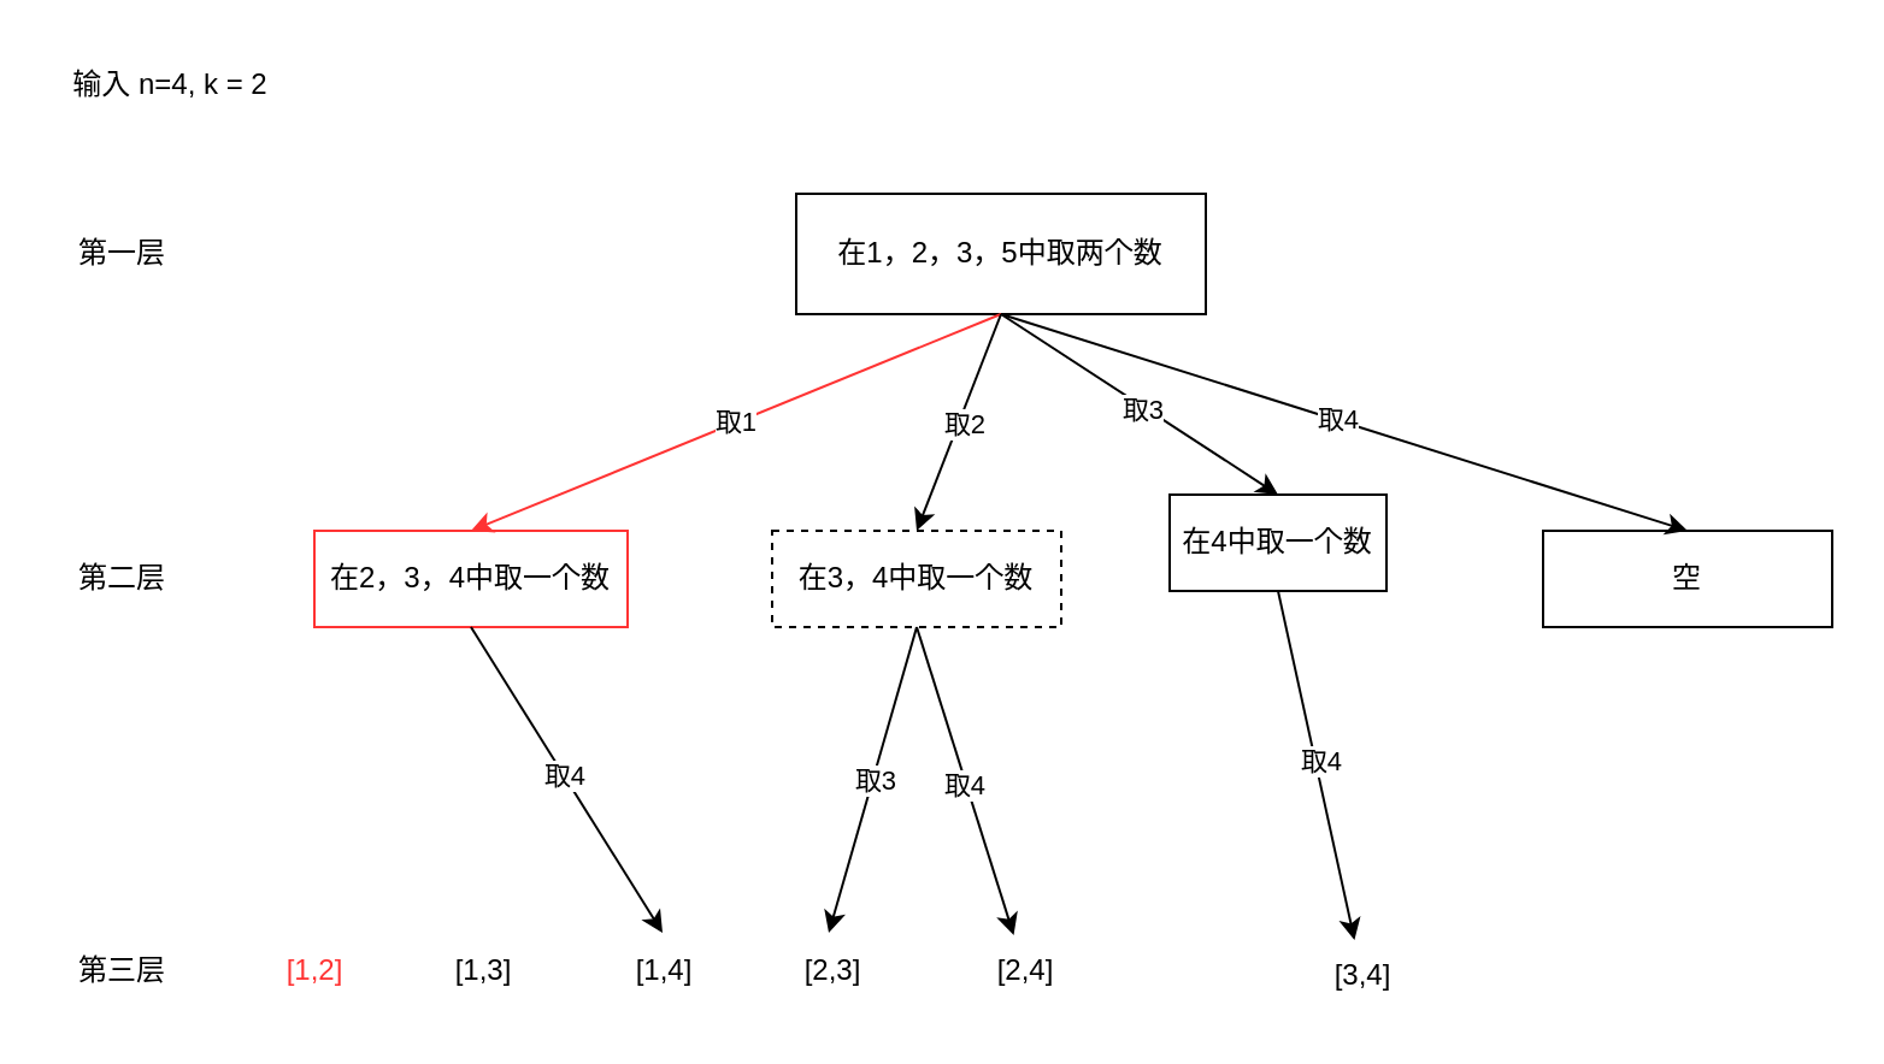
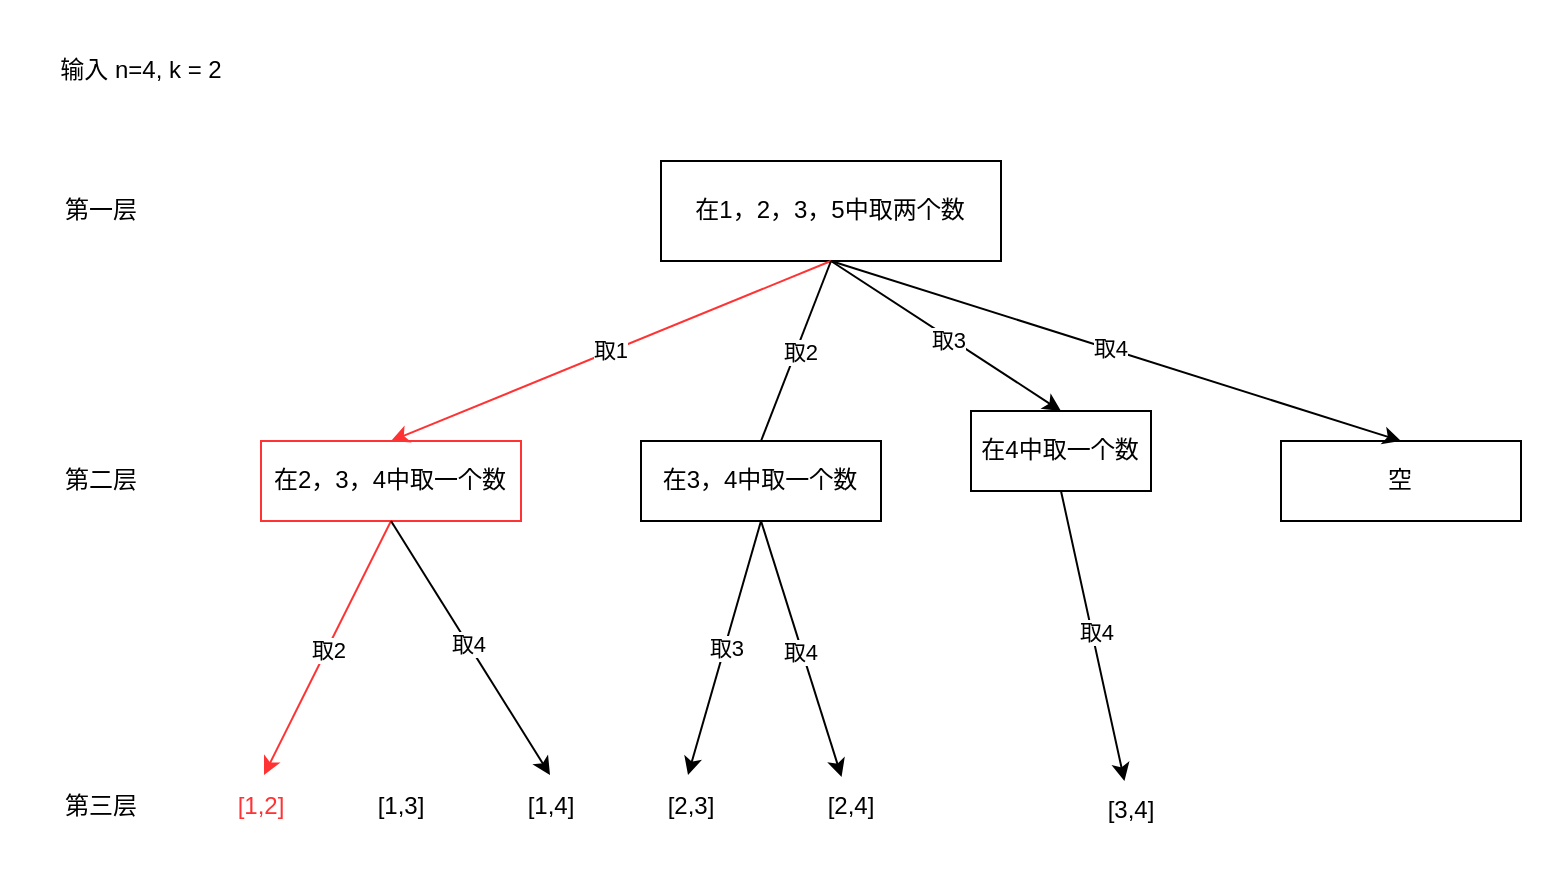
  <mxCell id="0" />
  <mxCell id="1" parent="0" />
  <mxCell id="2" value="输入 n=4, k = 2" style="text;html=1;align=center;verticalAlign=middle;resizable=0;points=[];autosize=1;strokeColor=none;fillColor=none;" vertex="1" parent="1"><mxGeometry x="20" y="20" width="100" height="30" as="geometry" /></mxCell>
  <mxCell id="3" value="在1，2，3，5中取两个数" style="rounded=0;whiteSpace=wrap;html=1;" vertex="1" parent="1"><mxGeometry x="330" y="80" width="170" height="50" as="geometry" /></mxCell>
  <mxCell id="4" value="第一层" style="text;html=1;align=center;verticalAlign=middle;resizable=0;points=[];autosize=1;strokeColor=none;fillColor=none;" vertex="1" parent="1"><mxGeometry x="20" y="90" width="60" height="30" as="geometry" /></mxCell>
  <mxCell id="5" value="在2，3，4中取一个数" style="rounded=0;whiteSpace=wrap;html=1;strokeColor=#FF3333;" vertex="1" parent="1"><mxGeometry x="130" y="220" width="130" height="40" as="geometry" /></mxCell>
- <mxCell id="6" value="在3，4中取一个数" style="rounded=0;whiteSpace=wrap;html=1;dashed=1;" vertex="1" parent="1"><mxGeometry x="320" y="220" width="120" height="40" as="geometry" /></mxCell>
+ <mxCell id="6" value="在3，4中取一个数" style="rounded=0;whiteSpace=wrap;html=1;" vertex="1" parent="1"><mxGeometry x="320" y="220" width="120" height="40" as="geometry" /></mxCell>
  <mxCell id="7" value="在4中取一个数" style="rounded=0;whiteSpace=wrap;html=1;" vertex="1" parent="1"><mxGeometry x="485" y="205" width="90" height="40" as="geometry" /></mxCell>
  <mxCell id="8" value="空" style="rounded=0;whiteSpace=wrap;html=1;" vertex="1" parent="1"><mxGeometry x="640" y="220" width="120" height="40" as="geometry" /></mxCell>
  <mxCell id="9" value="" style="endArrow=classic;html=1;rounded=0;exitX=0.5;exitY=1;exitDx=0;exitDy=0;entryX=0.5;entryY=0;entryDx=0;entryDy=0;fillColor=#e51400;strokeColor=#FF3333;" edge="1" parent="1" source="3" target="5"><mxGeometry width="50" height="50" relative="1" as="geometry"><mxPoint x="290" y="200" as="sourcePoint" /><mxPoint x="200" y="200" as="targetPoint" /></mxGeometry></mxCell>
  <mxCell id="10" value="取1" style="edgeLabel;html=1;align=center;verticalAlign=middle;resizable=0;points=[];" vertex="1" connectable="0" parent="9"><mxGeometry x="0.001" y="-1" relative="1" as="geometry"><mxPoint as="offset" /></mxGeometry></mxCell>
- <mxCell id="11" value="" style="endArrow=classic;html=1;rounded=0;exitX=0.5;exitY=1;exitDx=0;exitDy=0;entryX=0.5;entryY=0;entryDx=0;entryDy=0;" edge="1" parent="1" source="3" target="6"><mxGeometry width="50" height="50" relative="1" as="geometry"><mxPoint x="425" y="140" as="sourcePoint" /><mxPoint x="212" y="224" as="targetPoint" /></mxGeometry></mxCell>
+ <mxCell id="11" value="" style="endArrow=none;html=1;rounded=0;exitX=0.5;exitY=1;exitDx=0;exitDy=0;entryX=0.5;entryY=0;entryDx=0;entryDy=0;" edge="1" parent="1" source="3" target="6"><mxGeometry width="50" height="50" relative="1" as="geometry"><mxPoint x="425" y="140" as="sourcePoint" /><mxPoint x="212" y="224" as="targetPoint" /></mxGeometry></mxCell>
  <mxCell id="12" value="取2" style="edgeLabel;html=1;align=center;verticalAlign=middle;resizable=0;points=[];" vertex="1" connectable="0" parent="11"><mxGeometry x="-0.015" y="2" relative="1" as="geometry"><mxPoint as="offset" /></mxGeometry></mxCell>
  <mxCell id="13" value="" style="endArrow=classic;html=1;rounded=0;exitX=0.5;exitY=1;exitDx=0;exitDy=0;entryX=0.5;entryY=0;entryDx=0;entryDy=0;" edge="1" parent="1" source="3" target="7"><mxGeometry width="50" height="50" relative="1" as="geometry"><mxPoint x="425" y="140" as="sourcePoint" /><mxPoint x="390" y="230" as="targetPoint" /></mxGeometry></mxCell>
  <mxCell id="14" value="取3" style="edgeLabel;html=1;align=center;verticalAlign=middle;resizable=0;points=[];" vertex="1" connectable="0" parent="13"><mxGeometry x="0.03" y="-1" relative="1" as="geometry"><mxPoint as="offset" /></mxGeometry></mxCell>
  <mxCell id="15" value="" style="endArrow=classic;html=1;rounded=0;exitX=0.5;exitY=1;exitDx=0;exitDy=0;entryX=0.5;entryY=0;entryDx=0;entryDy=0;" edge="1" parent="1" source="3" target="8"><mxGeometry width="50" height="50" relative="1" as="geometry"><mxPoint x="425" y="140" as="sourcePoint" /><mxPoint x="555" y="230" as="targetPoint" /></mxGeometry></mxCell>
  <mxCell id="16" value="取4" style="edgeLabel;html=1;align=center;verticalAlign=middle;resizable=0;points=[];" vertex="1" connectable="0" parent="15"><mxGeometry x="-0.021" relative="1" as="geometry"><mxPoint as="offset" /></mxGeometry></mxCell>
  <mxCell id="17" value="第二层" style="text;html=1;align=center;verticalAlign=middle;resizable=0;points=[];autosize=1;strokeColor=none;fillColor=none;" vertex="1" parent="1"><mxGeometry x="20" y="225" width="60" height="30" as="geometry" /></mxCell>
  <mxCell id="18" value="[1,2]" style="text;html=1;align=center;verticalAlign=middle;resizable=0;points=[];autosize=1;strokeColor=none;fillColor=none;fontColor=#FF3333;" vertex="1" parent="1"><mxGeometry x="105" y="388" width="50" height="30" as="geometry" /></mxCell>
  <mxCell id="19" value="[1,3]" style="text;html=1;align=center;verticalAlign=middle;resizable=0;points=[];autosize=1;strokeColor=none;fillColor=none;" vertex="1" parent="1"><mxGeometry x="175" y="388" width="50" height="30" as="geometry" /></mxCell>
  <mxCell id="20" value="[1,4]" style="text;html=1;align=center;verticalAlign=middle;resizable=0;points=[];autosize=1;strokeColor=none;fillColor=none;" vertex="1" parent="1"><mxGeometry x="250" y="388" width="50" height="30" as="geometry" /></mxCell>
  <mxCell id="21" value="[2,3]" style="text;html=1;align=center;verticalAlign=middle;resizable=0;points=[];autosize=1;strokeColor=none;fillColor=none;" vertex="1" parent="1"><mxGeometry x="320" y="388" width="50" height="30" as="geometry" /></mxCell>
  <mxCell id="22" value="[2,4]" style="text;html=1;align=center;verticalAlign=middle;resizable=0;points=[];autosize=1;strokeColor=none;fillColor=none;" vertex="1" parent="1"><mxGeometry x="400" y="388" width="50" height="30" as="geometry" /></mxCell>
  <mxCell id="23" value="[3,4]" style="text;html=1;align=center;verticalAlign=middle;resizable=0;points=[];autosize=1;strokeColor=none;fillColor=none;" vertex="1" parent="1"><mxGeometry x="540" y="390" width="50" height="30" as="geometry" /></mxCell>
+ <mxCell id="24" value="" style="endArrow=classic;html=1;rounded=0;entryX=0.53;entryY=-0.033;entryDx=0;entryDy=0;entryPerimeter=0;exitX=0.5;exitY=1;exitDx=0;exitDy=0;strokeColor=#FF3333;" edge="1" parent="1" source="5" target="18"><mxGeometry width="50" height="50" relative="1" as="geometry"><mxPoint x="320" y="290" as="sourcePoint" /><mxPoint x="370" y="240" as="targetPoint" /><Array as="points" /></mxGeometry></mxCell>
+ <mxCell id="25" value="取2" style="edgeLabel;html=1;align=center;verticalAlign=middle;resizable=0;points=[];" vertex="1" connectable="0" parent="24"><mxGeometry x="0.017" y="1" relative="1" as="geometry"><mxPoint as="offset" /></mxGeometry></mxCell>
  <mxCell id="26" value="" style="endArrow=classic;html=1;rounded=0;exitX=0.5;exitY=1;exitDx=0;exitDy=0;entryX=0.49;entryY=-0.033;entryDx=0;entryDy=0;entryPerimeter=0;" edge="1" parent="1" source="5" target="20"><mxGeometry width="50" height="50" relative="1" as="geometry"><mxPoint x="205" y="270" as="sourcePoint" /><mxPoint x="209" y="398" as="targetPoint" /></mxGeometry></mxCell>
  <mxCell id="27" value="取4" style="edgeLabel;html=1;align=center;verticalAlign=middle;resizable=0;points=[];" vertex="1" connectable="0" parent="26"><mxGeometry x="-0.026" relative="1" as="geometry"><mxPoint as="offset" /></mxGeometry></mxCell>
  <mxCell id="28" value="" style="endArrow=classic;html=1;rounded=0;exitX=0.5;exitY=1;exitDx=0;exitDy=0;entryX=0.47;entryY=-0.033;entryDx=0;entryDy=0;entryPerimeter=0;" edge="1" parent="1" source="6" target="21"><mxGeometry width="50" height="50" relative="1" as="geometry"><mxPoint x="205" y="270" as="sourcePoint" /><mxPoint x="285" y="397" as="targetPoint" /></mxGeometry></mxCell>
  <mxCell id="29" value="取3" style="edgeLabel;html=1;align=center;verticalAlign=middle;resizable=0;points=[];" vertex="1" connectable="0" parent="28"><mxGeometry x="0.004" y="1" relative="1" as="geometry"><mxPoint as="offset" /></mxGeometry></mxCell>
  <mxCell id="30" value="" style="endArrow=classic;html=1;rounded=0;exitX=0.5;exitY=1;exitDx=0;exitDy=0;" edge="1" parent="1" source="6" target="22"><mxGeometry width="50" height="50" relative="1" as="geometry"><mxPoint x="390" y="270" as="sourcePoint" /><mxPoint x="354" y="397" as="targetPoint" /></mxGeometry></mxCell>
  <mxCell id="31" value="取4" style="edgeLabel;html=1;align=center;verticalAlign=middle;resizable=0;points=[];" vertex="1" connectable="0" parent="30"><mxGeometry x="0.011" y="-1" relative="1" as="geometry"><mxPoint as="offset" /></mxGeometry></mxCell>
  <mxCell id="32" value="" style="endArrow=classic;html=1;rounded=0;exitX=0.5;exitY=1;exitDx=0;exitDy=0;" edge="1" parent="1" source="7" target="23"><mxGeometry width="50" height="50" relative="1" as="geometry"><mxPoint x="390" y="270" as="sourcePoint" /><mxPoint x="430" y="398" as="targetPoint" /></mxGeometry></mxCell>
  <mxCell id="33" value="取4" style="edgeLabel;html=1;align=center;verticalAlign=middle;resizable=0;points=[];" vertex="1" connectable="0" parent="32"><mxGeometry x="-0.012" y="2" relative="1" as="geometry"><mxPoint as="offset" /></mxGeometry></mxCell>
  <mxCell id="34" value="第三层" style="text;html=1;align=center;verticalAlign=middle;resizable=0;points=[];autosize=1;strokeColor=none;fillColor=none;" vertex="1" parent="1"><mxGeometry x="20" y="388" width="60" height="30" as="geometry" /></mxCell>
